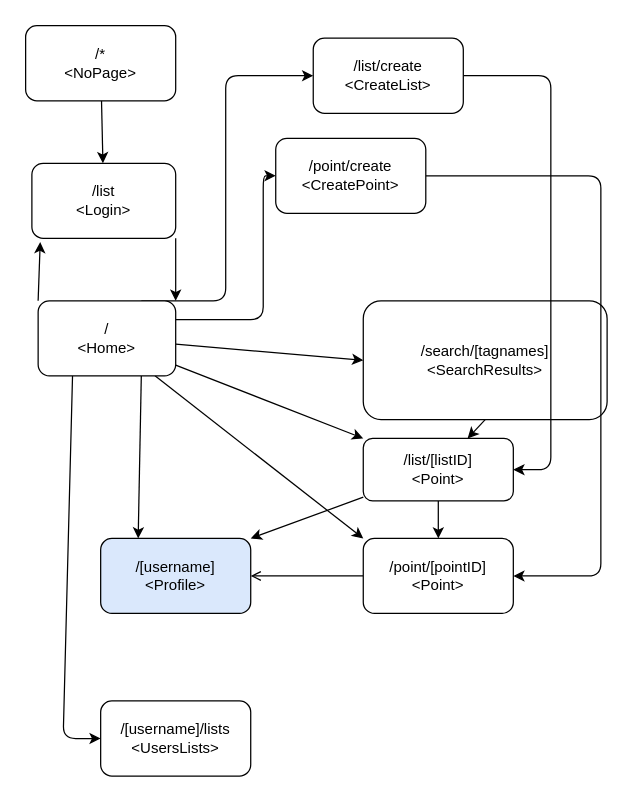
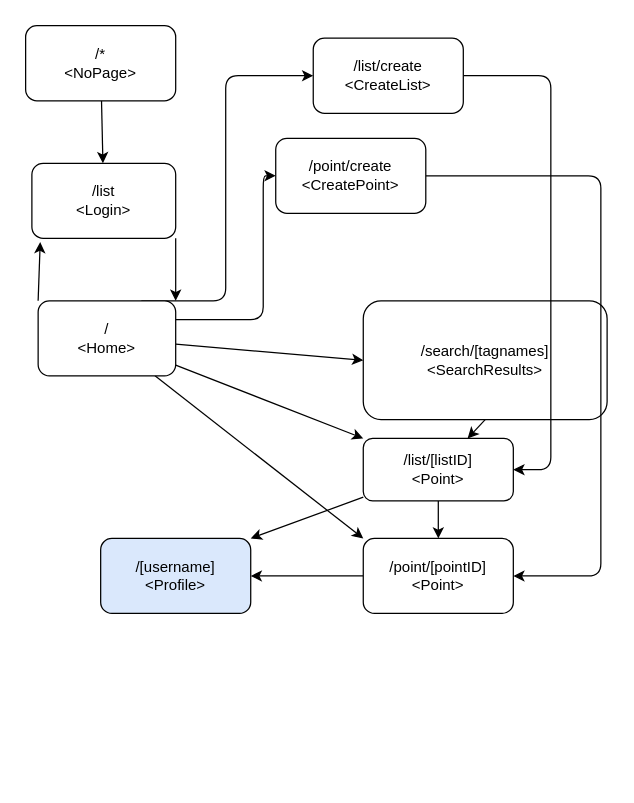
  <mxCell id="0" />
  <mxCell id="1" parent="0" />
  <mxCell id="2" style="edgeStyle=none;html=1;entryX=0;entryY=0.5;entryDx=0;entryDy=0;" parent="1" source="10" target="20" edge="1"><mxGeometry relative="1" as="geometry"><mxPoint x="210" y="270" as="targetPoint" /></mxGeometry></mxCell>
  <mxCell id="3" style="edgeStyle=none;html=1;entryX=0.058;entryY=1.05;entryDx=0;entryDy=0;exitX=0;exitY=0;exitDx=0;exitDy=0;entryPerimeter=0;" parent="1" source="10" target="12" edge="1"><mxGeometry relative="1" as="geometry"><mxPoint x="30" y="160" as="targetPoint" /></mxGeometry></mxCell>
- <mxCell id="4" style="edgeStyle=none;html=1;exitX=0.75;exitY=1;exitDx=0;exitDy=0;entryX=0.25;entryY=0;entryDx=0;entryDy=0;" parent="1" source="10" target="13" edge="1"><mxGeometry relative="1" as="geometry" /></mxCell>
- <mxCell id="5" style="edgeStyle=none;html=1;exitX=0.25;exitY=1;exitDx=0;exitDy=0;entryX=0;entryY=0.5;entryDx=0;entryDy=0;" parent="1" source="10" target="25" edge="1"><mxGeometry relative="1" as="geometry"><Array as="points"><mxPoint x="50" y="590" /></Array></mxGeometry></mxCell>
  <mxCell id="6" style="edgeStyle=none;html=1;entryX=0;entryY=0.5;entryDx=0;entryDy=0;exitX=1;exitY=0.25;exitDx=0;exitDy=0;" parent="1" source="10" target="22" edge="1"><mxGeometry relative="1" as="geometry"><Array as="points"><mxPoint x="210" y="255" /><mxPoint x="210" y="140" /></Array></mxGeometry></mxCell>
  <mxCell id="7" style="edgeStyle=none;html=1;exitX=0.75;exitY=0;exitDx=0;exitDy=0;entryX=0;entryY=0.5;entryDx=0;entryDy=0;" parent="1" source="10" target="24" edge="1"><mxGeometry relative="1" as="geometry"><Array as="points"><mxPoint x="180" y="240" /><mxPoint x="180" y="60" /></Array></mxGeometry></mxCell>
  <mxCell id="8" style="edgeStyle=none;html=1;entryX=0;entryY=0;entryDx=0;entryDy=0;" parent="1" source="10" target="18" edge="1"><mxGeometry relative="1" as="geometry" /></mxCell>
  <mxCell id="9" style="edgeStyle=none;html=1;entryX=0;entryY=0;entryDx=0;entryDy=0;" edge="1" parent="1" source="10" target="15"><mxGeometry relative="1" as="geometry" /></mxCell>
  <mxCell id="10" value="/&lt;br&gt;&amp;lt;Home&amp;gt;" style="rounded=1;whiteSpace=wrap;html=1;" parent="1" vertex="1"><mxGeometry x="30" y="240" width="110" height="60" as="geometry" /></mxCell>
  <mxCell id="11" style="edgeStyle=none;html=1;exitX=1;exitY=1;exitDx=0;exitDy=0;" parent="1" source="12" edge="1"><mxGeometry relative="1" as="geometry"><mxPoint x="140" y="160" as="sourcePoint" /><mxPoint x="140" y="240" as="targetPoint" /></mxGeometry></mxCell>
  <mxCell id="12" value="/list&lt;br&gt;&amp;lt;Login&amp;gt;" style="rounded=1;whiteSpace=wrap;html=1;" parent="1" vertex="1"><mxGeometry x="25" y="130" width="115" height="60" as="geometry" /></mxCell>
  <mxCell id="13" value="/[username]&lt;br&gt;&amp;lt;Profile&amp;gt;" style="rounded=1;whiteSpace=wrap;html=1;fillColor=#dae8fc;" parent="1" vertex="1"><mxGeometry x="80" y="430" width="120" height="60" as="geometry" /></mxCell>
- <mxCell id="14" style="edgeStyle=none;html=1;entryX=1;entryY=0.5;entryDx=0;entryDy=0;endArrow=open;" parent="1" source="15" target="13" edge="1"><mxGeometry relative="1" as="geometry" /></mxCell>
+ <mxCell id="14" style="edgeStyle=none;html=1;entryX=1;entryY=0.5;entryDx=0;entryDy=0;" parent="1" source="15" target="13" edge="1"><mxGeometry relative="1" as="geometry" /></mxCell>
  <mxCell id="15" value="/point/[pointID]&lt;br&gt;&amp;lt;Point&amp;gt;" style="rounded=1;whiteSpace=wrap;html=1;" parent="1" vertex="1"><mxGeometry x="290" y="430" width="120" height="60" as="geometry" /></mxCell>
  <mxCell id="16" style="edgeStyle=none;html=1;" parent="1" source="18" target="15" edge="1"><mxGeometry relative="1" as="geometry" /></mxCell>
  <mxCell id="17" style="edgeStyle=none;html=1;entryX=1;entryY=0;entryDx=0;entryDy=0;" parent="1" source="18" target="13" edge="1"><mxGeometry relative="1" as="geometry" /></mxCell>
  <mxCell id="18" value="/list/[listID]&lt;br&gt;&amp;lt;Point&amp;gt;" style="rounded=1;whiteSpace=wrap;html=1;" parent="1" vertex="1"><mxGeometry x="290" y="350" width="120" height="50" as="geometry" /></mxCell>
  <mxCell id="19" style="edgeStyle=none;html=1;exitX=0.5;exitY=1;exitDx=0;exitDy=0;" parent="1" source="20" target="18" edge="1"><mxGeometry relative="1" as="geometry" /></mxCell>
  <mxCell id="20" value="/search/[tagnames]&lt;br&gt;&amp;lt;SearchResults&amp;gt;" style="rounded=1;whiteSpace=wrap;html=1;" parent="1" vertex="1"><mxGeometry x="290" y="240" width="195" height="95" as="geometry" /></mxCell>
  <mxCell id="21" style="edgeStyle=none;html=1;exitX=1;exitY=0.5;exitDx=0;exitDy=0;entryX=1;entryY=0.5;entryDx=0;entryDy=0;" parent="1" source="22" target="15" edge="1"><mxGeometry relative="1" as="geometry"><mxPoint x="510" y="140" as="targetPoint" /><Array as="points"><mxPoint x="480" y="140" /><mxPoint x="480" y="460" /></Array></mxGeometry></mxCell>
  <mxCell id="22" value="/point/create&lt;br&gt;&amp;lt;CreatePoint&amp;gt;" style="rounded=1;whiteSpace=wrap;html=1;" parent="1" vertex="1"><mxGeometry x="220" y="110" width="120" height="60" as="geometry" /></mxCell>
  <mxCell id="23" style="edgeStyle=none;html=1;exitX=1;exitY=0.5;exitDx=0;exitDy=0;entryX=1;entryY=0.5;entryDx=0;entryDy=0;" parent="1" source="24" target="18" edge="1"><mxGeometry relative="1" as="geometry"><Array as="points"><mxPoint x="440" y="60" /><mxPoint x="440" y="375" /></Array></mxGeometry></mxCell>
  <mxCell id="24" value="/list/create&lt;br&gt;&amp;lt;CreateList&amp;gt;" style="rounded=1;whiteSpace=wrap;html=1;" parent="1" vertex="1"><mxGeometry x="250" y="30" width="120" height="60" as="geometry" /></mxCell>
- <mxCell id="25" value="/[username]/lists&lt;br&gt;&amp;lt;UsersLists&amp;gt;" style="rounded=1;whiteSpace=wrap;html=1;" parent="1" vertex="1"><mxGeometry x="80" y="560" width="120" height="60" as="geometry" /></mxCell>
  <mxCell id="26" style="edgeStyle=none;html=1;" parent="1" source="27" target="12" edge="1"><mxGeometry relative="1" as="geometry" /></mxCell>
  <mxCell id="27" value="/*&lt;br&gt;&amp;lt;NoPage&amp;gt;" style="rounded=1;whiteSpace=wrap;html=1;" parent="1" vertex="1"><mxGeometry x="20" y="20" width="120" height="60" as="geometry" /></mxCell>
